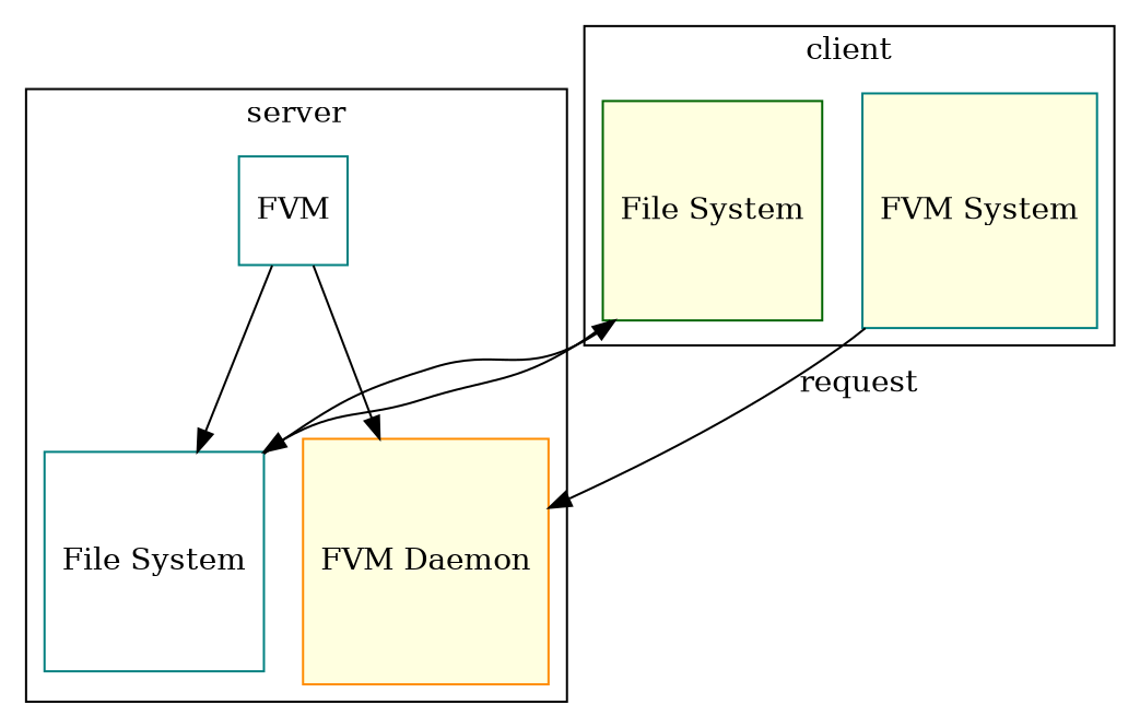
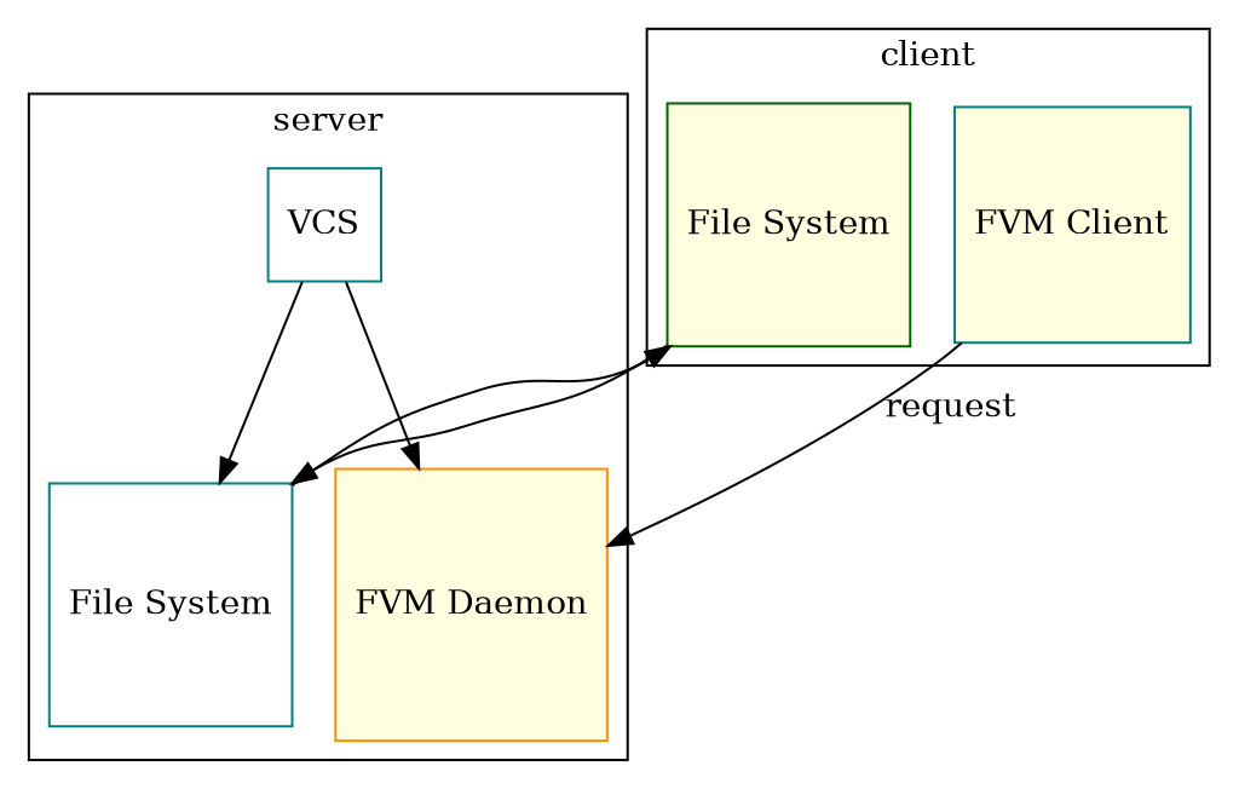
  digraph {
    node [color=teal fillcolor=lightyellow shape=square style=filled]
    n1 [color=darkorange label="FVM Daemon"]
-   n2 [fillcolor=white label=FVM]
+   n2 [fillcolor=white label=VCS]
    n3 [fillcolor=white label="File System"]
-   n4 [label="FVM System"]
+   n4 [label="FVM Client"]
    n5 [color=darkgreen label="File System"]
    subgraph cluster_1 {
      color=black
      label=server
      n1
      n2
      n3
    }
    subgraph cluster_2 {
      color=black
      label=client
      n4
      n5
    }
    n2 -> n1
    n2 -> n3
    n3 -> n5
    n4 -> n1 [label=request]
    n5 -> n3
  }
